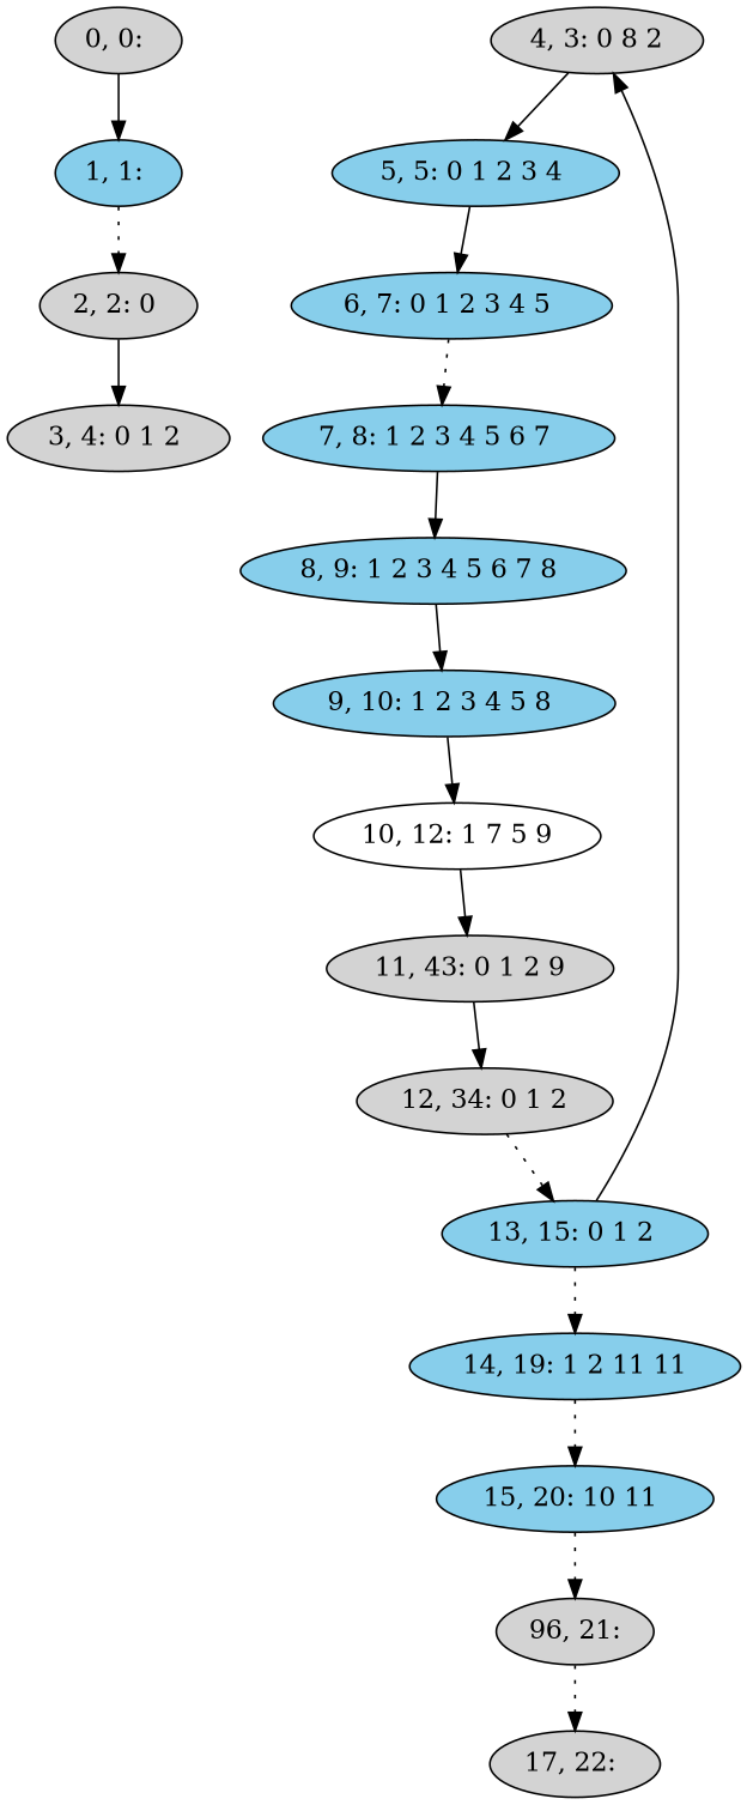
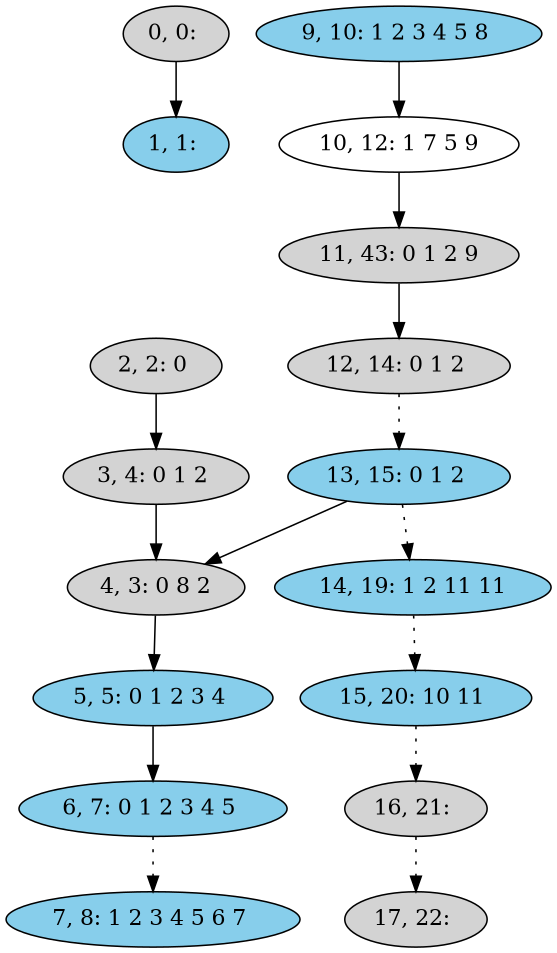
  digraph {
    node [fillcolor=skyblue style=filled]
    edge [style=solid]
    n1 [fillcolor=lightgrey label="0, 0: "]
    n2 [label="1, 1: "]
    n3 [fillcolor=lightgrey label="2, 2: 0 "]
    n4 [fillcolor=lightgrey label="3, 4: 0 1 2 "]
    n5 [fillcolor=lightgrey label="4, 3: 0 8 2"]
    n6 [label="5, 5: 0 1 2 3 4 "]
    n7 [label="6, 7: 0 1 2 3 4 5 "]
    n8 [label="7, 8: 1 2 3 4 5 6 7 "]
-   n9 [label="8, 9: 1 2 3 4 5 6 7 8 "]
    n10 [label="9, 10: 1 2 3 4 5 8 "]
    n11 [fillcolor=white label="10, 12: 1 7 5 9"]
    n12 [fillcolor=lightgrey label="11, 43: 0 1 2 9"]
-   n13 [fillcolor=lightgrey label="12, 34: 0 1 2"]
+   n13 [fillcolor=lightgrey label="12, 14: 0 1 2 "]
    n14 [label="13, 15: 0 1 2 "]
    n15 [label="14, 19: 1 2 11 11"]
    n16 [label="15, 20: 10 11 "]
-   n17 [fillcolor=lightgrey label="96, 21:"]
+   n17 [fillcolor=lightgrey label="16, 21: "]
    n18 [fillcolor=lightgrey label="17, 22: "]
    n1 -> n2
-   n2 -> n3 [style=dotted]
    n3 -> n4
+   n4 -> n5
    n5 -> n6
    n6 -> n7
    n7 -> n8 [style=dotted]
-   n8 -> n9
-   n9 -> n10
    n10 -> n11
    n11 -> n12
    n12 -> n13
    n13 -> n14 [style=dotted]
    n14 -> n5
    n14 -> n15 [style=dotted]
    n15 -> n16 [style=dotted]
    n16 -> n17 [style=dotted]
    n17 -> n18 [style=dotted]
  }
